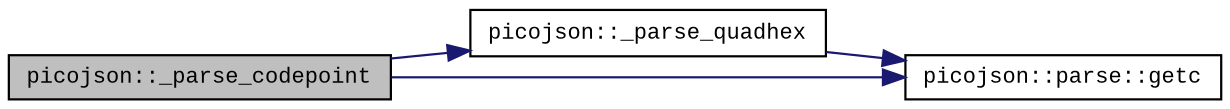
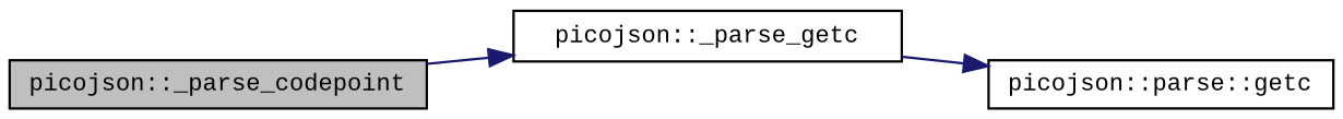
  digraph {
    fontname="Liberation Mono"
    rankdir=LR
    node [color=black fillcolor=white fontname="Liberation Mono" fontsize=10 shape=record style=filled]
    edge [color=midnightblue fontname="Liberation Mono" fontsize=10 labelfontname=Helvetica labelfontsize=10 style=solid]
    n1 [fillcolor=grey75 fontcolor=black height=0.2 label="picojson::_parse_codepoint" width=0.4]
-   n2 [height=0.2 label="picojson::_parse_quadhex" width=0.4]
+   n2 [height=0.2 label="picojson::_parse_getc" width=0.4]
    n3 [height=0.2 label="picojson::parse::getc" width=0.4]
    n1 -> n2
-   n1 -> n3
    n2 -> n3
  }
